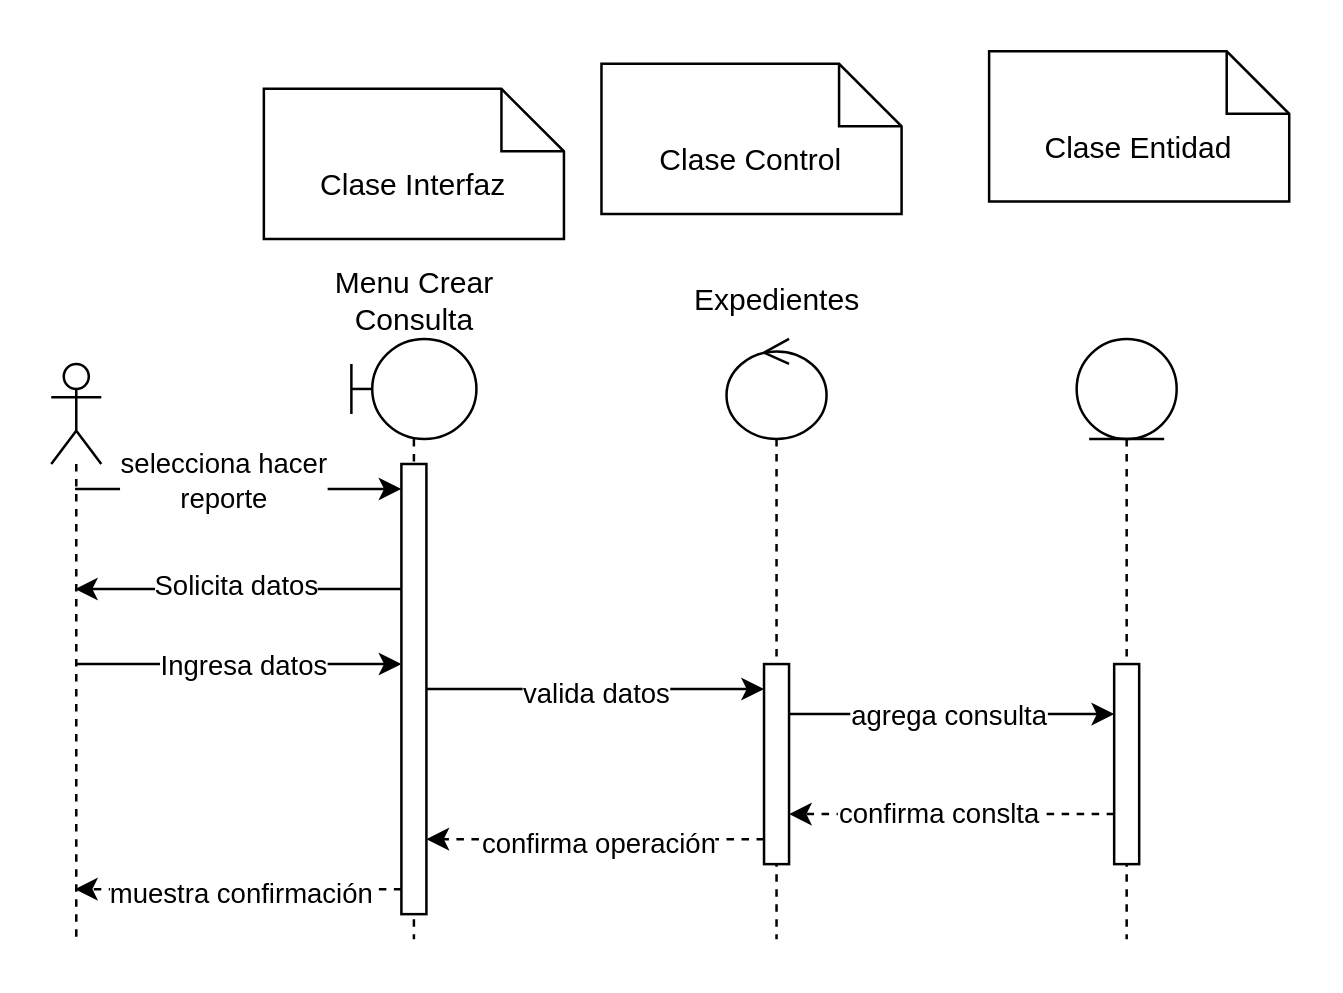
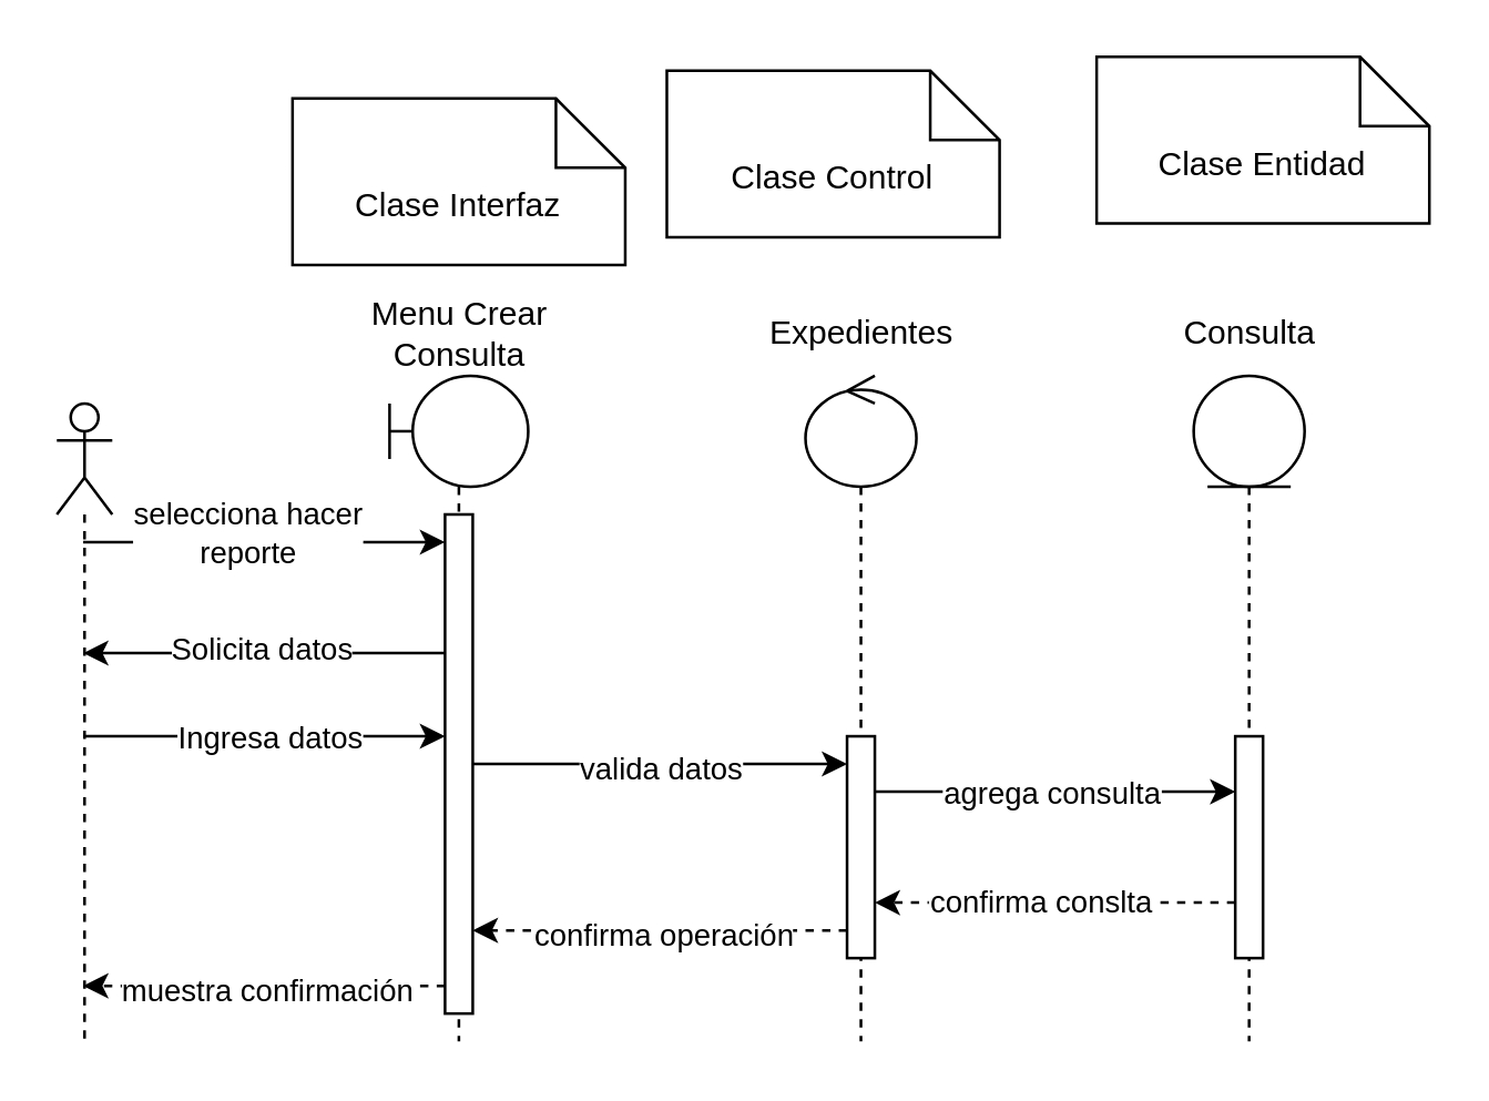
  <mxCell id="0" />
  <mxCell id="1" parent="0" />
  <mxCell id="2" style="edgeStyle=orthogonalEdgeStyle;rounded=0;orthogonalLoop=1;jettySize=auto;html=1;" edge="1" parent="1" source="14" target="5"><mxGeometry relative="1" as="geometry"><mxPoint x="60" y="265" as="sourcePoint" /><Array as="points"><mxPoint x="130" y="265" /><mxPoint x="130" y="265" /></Array></mxGeometry></mxCell>
  <mxCell id="3" value="Ingresa datos" style="edgeLabel;html=1;align=center;verticalAlign=middle;resizable=0;points=[];" vertex="1" connectable="0" parent="2"><mxGeometry x="0.02" relative="1" as="geometry"><mxPoint as="offset" /></mxGeometry></mxCell>
  <mxCell id="4" value="" style="shape=umlLifeline;perimeter=lifelinePerimeter;whiteSpace=wrap;html=1;container=1;dropTarget=0;collapsible=0;recursiveResize=0;outlineConnect=0;portConstraint=eastwest;newEdgeStyle={&quot;curved&quot;:0,&quot;rounded&quot;:0};participant=umlBoundary;" vertex="1" parent="1"><mxGeometry x="140" y="135" width="50" height="240" as="geometry" /></mxCell>
  <mxCell id="5" value="" style="html=1;points=[[0,0,0,0,5],[0,1,0,0,-5],[1,0,0,0,5],[1,1,0,0,-5]];perimeter=orthogonalPerimeter;outlineConnect=0;targetShapes=umlLifeline;portConstraint=eastwest;newEdgeStyle={&quot;curved&quot;:0,&quot;rounded&quot;:0};" vertex="1" parent="4"><mxGeometry x="20" y="50" width="10" height="180" as="geometry" /></mxCell>
  <mxCell id="6" style="edgeStyle=orthogonalEdgeStyle;rounded=0;orthogonalLoop=1;jettySize=auto;html=1;curved=0;" edge="1" parent="1" source="5" target="14"><mxGeometry relative="1" as="geometry"><mxPoint x="60" y="235" as="targetPoint" /><Array as="points"><mxPoint x="130" y="235" /><mxPoint x="130" y="235" /></Array></mxGeometry></mxCell>
  <mxCell id="7" value="Solicita datos" style="edgeLabel;html=1;align=center;verticalAlign=middle;resizable=0;points=[];" vertex="1" connectable="0" parent="6"><mxGeometry x="0.02" y="-2" relative="1" as="geometry"><mxPoint as="offset" /></mxGeometry></mxCell>
  <mxCell id="8" value="" style="shape=umlLifeline;perimeter=lifelinePerimeter;whiteSpace=wrap;html=1;container=1;dropTarget=0;collapsible=0;recursiveResize=0;outlineConnect=0;portConstraint=eastwest;newEdgeStyle={&quot;curved&quot;:0,&quot;rounded&quot;:0};participant=umlControl;" vertex="1" parent="1"><mxGeometry x="290" y="135" width="40" height="240" as="geometry" /></mxCell>
  <mxCell id="9" value="" style="html=1;points=[[0,0,0,0,5],[0,1,0,0,-5],[1,0,0,0,5],[1,1,0,0,-5]];perimeter=orthogonalPerimeter;outlineConnect=0;targetShapes=umlLifeline;portConstraint=eastwest;newEdgeStyle={&quot;curved&quot;:0,&quot;rounded&quot;:0};" vertex="1" parent="8"><mxGeometry x="15" y="130" width="10" height="80" as="geometry" /></mxCell>
  <mxCell id="10" style="edgeStyle=orthogonalEdgeStyle;rounded=0;orthogonalLoop=1;jettySize=auto;html=1;curved=0;" edge="1" parent="1" source="5" target="9"><mxGeometry relative="1" as="geometry"><Array as="points"><mxPoint x="260" y="275" /><mxPoint x="260" y="275" /></Array></mxGeometry></mxCell>
  <mxCell id="11" value="valida datos" style="edgeLabel;html=1;align=center;verticalAlign=middle;resizable=0;points=[];" vertex="1" connectable="0" parent="10"><mxGeometry x="-0.009" y="-1" relative="1" as="geometry"><mxPoint as="offset" /></mxGeometry></mxCell>
  <mxCell id="12" style="edgeStyle=orthogonalEdgeStyle;rounded=0;orthogonalLoop=1;jettySize=auto;html=1;curved=0;" edge="1" parent="1" source="14" target="5"><mxGeometry relative="1" as="geometry"><Array as="points"><mxPoint x="130" y="195" /><mxPoint x="130" y="195" /></Array></mxGeometry></mxCell>
  <mxCell id="13" value="selecciona hacer&lt;br&gt;reporte" style="edgeLabel;html=1;align=center;verticalAlign=middle;resizable=0;points=[];" vertex="1" connectable="0" parent="12"><mxGeometry x="-0.103" y="4" relative="1" as="geometry"><mxPoint as="offset" /></mxGeometry></mxCell>
  <mxCell id="14" value="" style="shape=umlLifeline;perimeter=lifelinePerimeter;whiteSpace=wrap;html=1;container=1;dropTarget=0;collapsible=0;recursiveResize=0;outlineConnect=0;portConstraint=eastwest;newEdgeStyle={&quot;curved&quot;:0,&quot;rounded&quot;:0};participant=umlActor;" vertex="1" parent="1"><mxGeometry x="20" y="145" width="20" height="230" as="geometry" /></mxCell>
  <mxCell id="15" style="edgeStyle=orthogonalEdgeStyle;rounded=0;orthogonalLoop=1;jettySize=auto;html=1;curved=0;dashed=1;" edge="1" parent="1" source="9" target="5"><mxGeometry relative="1" as="geometry"><Array as="points"><mxPoint x="210" y="335" /><mxPoint x="210" y="335" /></Array></mxGeometry></mxCell>
  <mxCell id="16" value="confirma operación" style="edgeLabel;html=1;align=center;verticalAlign=middle;resizable=0;points=[];" vertex="1" connectable="0" parent="15"><mxGeometry x="-0.009" y="1" relative="1" as="geometry"><mxPoint as="offset" /></mxGeometry></mxCell>
  <mxCell id="17" value="" style="shape=umlLifeline;perimeter=lifelinePerimeter;whiteSpace=wrap;html=1;container=1;dropTarget=0;collapsible=0;recursiveResize=0;outlineConnect=0;portConstraint=eastwest;newEdgeStyle={&quot;curved&quot;:0,&quot;rounded&quot;:0};participant=umlEntity;" vertex="1" parent="1"><mxGeometry x="430" y="135" width="40" height="240" as="geometry" /></mxCell>
  <mxCell id="18" value="" style="html=1;points=[[0,0,0,0,5],[0,1,0,0,-5],[1,0,0,0,5],[1,1,0,0,-5]];perimeter=orthogonalPerimeter;outlineConnect=0;targetShapes=umlLifeline;portConstraint=eastwest;newEdgeStyle={&quot;curved&quot;:0,&quot;rounded&quot;:0};" vertex="1" parent="17"><mxGeometry x="15" y="130" width="10" height="80" as="geometry" /></mxCell>
  <mxCell id="19" style="edgeStyle=orthogonalEdgeStyle;rounded=0;orthogonalLoop=1;jettySize=auto;html=1;curved=0;" edge="1" parent="1" source="9" target="18"><mxGeometry relative="1" as="geometry"><Array as="points"><mxPoint x="390" y="285" /><mxPoint x="390" y="285" /></Array></mxGeometry></mxCell>
  <mxCell id="20" value="agrega consulta" style="edgeLabel;html=1;align=center;verticalAlign=middle;resizable=0;points=[];" vertex="1" connectable="0" parent="19"><mxGeometry x="-0.032" relative="1" as="geometry"><mxPoint as="offset" /></mxGeometry></mxCell>
  <mxCell id="21" style="edgeStyle=orthogonalEdgeStyle;rounded=0;orthogonalLoop=1;jettySize=auto;html=1;curved=0;dashed=1;" edge="1" parent="1" source="18" target="9"><mxGeometry relative="1" as="geometry"><Array as="points"><mxPoint x="350" y="325" /><mxPoint x="350" y="325" /></Array></mxGeometry></mxCell>
  <mxCell id="22" value="confirma conslta" style="edgeLabel;html=1;align=center;verticalAlign=middle;resizable=0;points=[];" vertex="1" connectable="0" parent="21"><mxGeometry x="0.092" y="-1" relative="1" as="geometry"><mxPoint as="offset" /></mxGeometry></mxCell>
  <mxCell id="23" style="edgeStyle=orthogonalEdgeStyle;rounded=0;orthogonalLoop=1;jettySize=auto;html=1;curved=0;dashed=1;" edge="1" parent="1" source="5" target="14"><mxGeometry relative="1" as="geometry"><Array as="points"><mxPoint x="60" y="355" /><mxPoint x="60" y="355" /></Array></mxGeometry></mxCell>
  <mxCell id="24" value="muestra confirmación" style="edgeLabel;html=1;align=center;verticalAlign=middle;resizable=0;points=[];" vertex="1" connectable="0" parent="23"><mxGeometry x="-0.004" y="1" relative="1" as="geometry"><mxPoint as="offset" /></mxGeometry></mxCell>
  <mxCell id="25" value="Clase Interfaz" style="shape=note2;boundedLbl=1;whiteSpace=wrap;html=1;size=25;verticalAlign=top;align=center;" vertex="1" parent="1"><mxGeometry x="105" width="120" height="60" as="geometry" y="35" /></mxCell>
  <mxCell id="26" value="Clase Control" style="shape=note2;boundedLbl=1;whiteSpace=wrap;html=1;size=25;verticalAlign=top;align=center;" vertex="1" parent="1"><mxGeometry x="240" y="25" width="120" height="60" as="geometry" /></mxCell>
  <mxCell id="27" value="Clase Entidad" style="shape=note2;boundedLbl=1;whiteSpace=wrap;html=1;size=25;verticalAlign=top;align=center;" vertex="1" parent="1"><mxGeometry x="395" y="20" width="120" height="60" as="geometry" /></mxCell>
  <mxCell id="28" value="Expedientes" style="text;html=1;align=center;verticalAlign=middle;resizable=0;points=[];autosize=1;strokeColor=none;fillColor=none;" vertex="1" parent="1"><mxGeometry x="265" y="105" width="90" height="30" as="geometry" /></mxCell>
+ <mxCell id="29" value="Consulta" style="text;html=1;align=center;verticalAlign=middle;resizable=0;points=[];autosize=1;strokeColor=none;fillColor=none;" vertex="1" parent="1"><mxGeometry x="415" y="105" width="70" height="30" as="geometry" /></mxCell>
  <mxCell id="30" value="Menu Crear&lt;br&gt;Consulta" style="text;html=1;align=center;verticalAlign=middle;resizable=0;points=[];autosize=1;strokeColor=none;fillColor=none;" vertex="1" parent="1"><mxGeometry x="120" y="100" width="90" height="40" as="geometry" /></mxCell>
